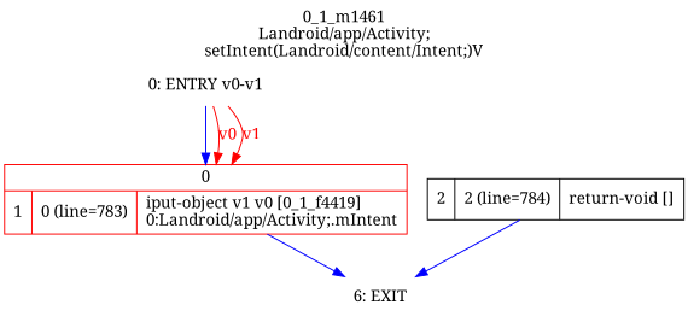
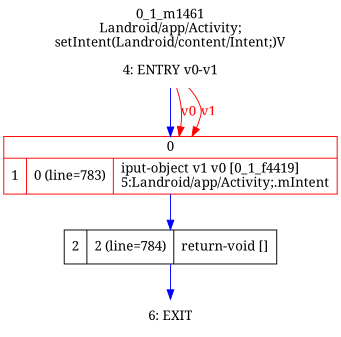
  digraph {
    fontname="Noto Serif"
    label="0_1_m1461\nLandroid/app/Activity;\nsetIntent(Landroid/content/Intent;)V"
    labelloc=t
    rankdir=UD
    node [fontname="Noto Serif" shape=plaintext]
    edge [color=blue fontcolor=blue fontname="Noto Serif" weight=100]
-   n1 [label="0: ENTRY v0-v1"]
-   n2 [color=red label="{0|{1|0 (line=783)|iput-object v1 v0 [0_1_f4419]\l0:Landroid/app/Activity;.mIntent\l}}" shape=record]
+   n1 [label="4: ENTRY v0-v1"]
+   n2 [color=red label="{0|{1|0 (line=783)|iput-object v1 v0 [0_1_f4419]\l5:Landroid/app/Activity;.mIntent\l}}" shape=record]
    n3 [label="2|2 (line=784)|return-void []\l" shape=record]
    n4 [label="6: EXIT"]
    n1 -> n2
    n1 -> n2 [color=red fontcolor=red label=v0 weight=""]
    n1 -> n2 [color=red fontcolor=red label=v1 weight=""]
-   n2 -> n4
+   n2 -> n3
    n3 -> n4
  }
